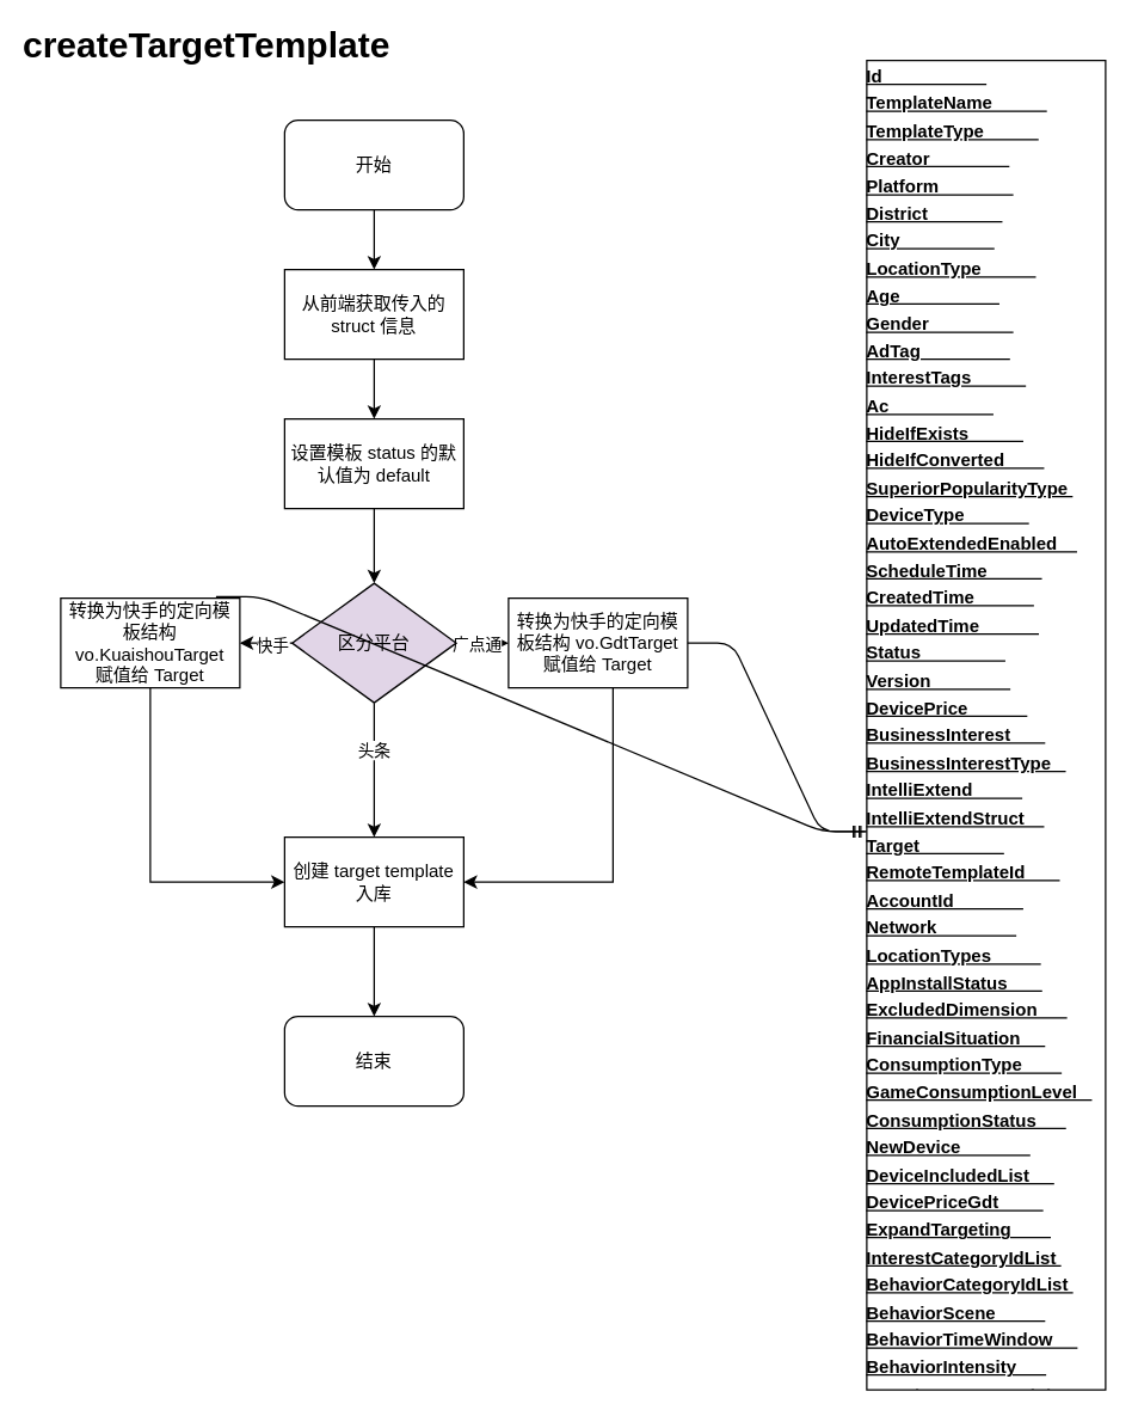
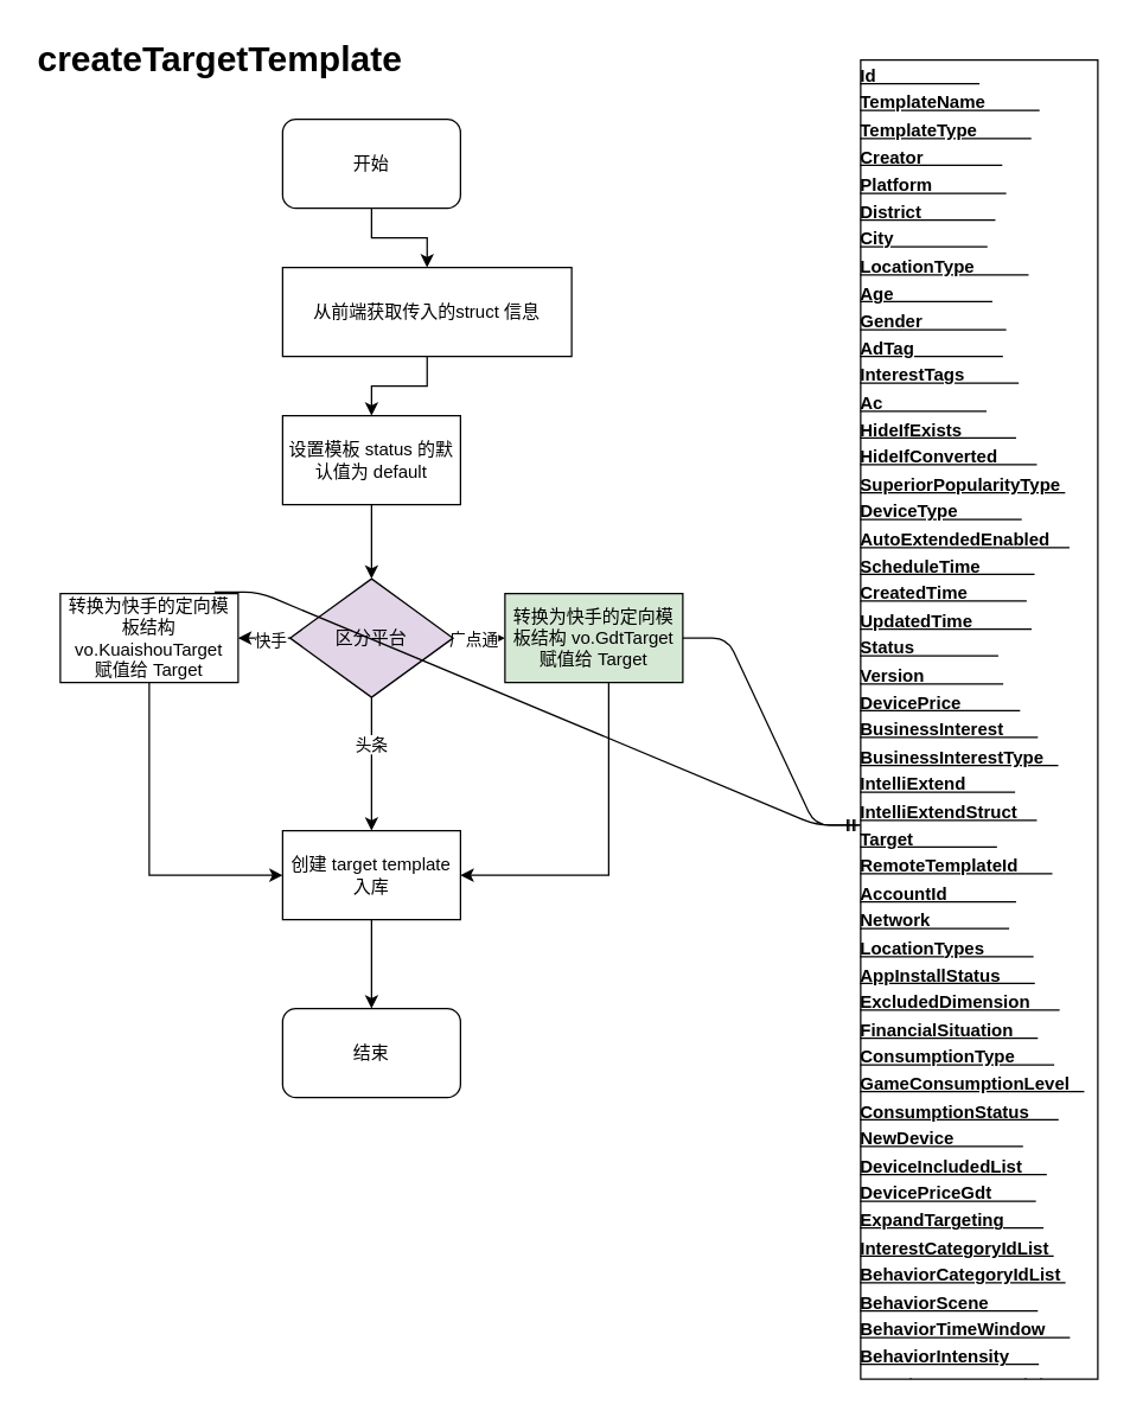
  <mxCell id="0" />
  <mxCell id="1" parent="0" />
- <mxCell id="2" value="&lt;h1&gt;createTargetTemplate&lt;/h1&gt;" style="text;html=1;strokeColor=none;fillColor=none;spacing=5;spacingTop=-20;whiteSpace=wrap;overflow=hidden;rounded=0;" vertex="1" parent="1"><mxGeometry x="10" y="10" width="270" height="40" as="geometry" /></mxCell>
+ <mxCell id="2" value="&lt;h1&gt;createTargetTemplate&lt;/h1&gt;" style="text;html=1;strokeColor=none;fillColor=none;spacing=5;spacingTop=-20;whiteSpace=wrap;overflow=hidden;rounded=0;" vertex="1" parent="1"><mxGeometry x="20" y="20" width="270" height="40" as="geometry" /></mxCell>
  <mxCell id="3" style="edgeStyle=orthogonalEdgeStyle;rounded=0;orthogonalLoop=1;jettySize=auto;html=1;entryX=0.5;entryY=0;entryDx=0;entryDy=0;" edge="1" parent="1" source="4" target="6"><mxGeometry relative="1" as="geometry" /></mxCell>
  <mxCell id="4" value="开始" style="rounded=1;whiteSpace=wrap;html=1;" vertex="1" parent="1"><mxGeometry x="190" y="80" width="120" height="60" as="geometry" /></mxCell>
  <mxCell id="5" style="edgeStyle=orthogonalEdgeStyle;rounded=0;orthogonalLoop=1;jettySize=auto;html=1;entryX=0.5;entryY=0;entryDx=0;entryDy=0;" edge="1" parent="1" source="6" target="9"><mxGeometry relative="1" as="geometry" /></mxCell>
- <mxCell id="6" value="从前端获取传入的struct 信息" style="rounded=0;whiteSpace=wrap;html=1;" vertex="1" parent="1"><mxGeometry x="190" y="180" width="120" height="60" as="geometry" /></mxCell>
+ <mxCell id="6" value="从前端获取传入的struct 信息" style="rounded=0;whiteSpace=wrap;html=1;" vertex="1" parent="1"><mxGeometry x="190" y="180" width="195" height="60" as="geometry" /></mxCell>
  <mxCell id="7" value="&lt;p style=&quot;margin: 4px 0px 0px&quot;&gt;&lt;b&gt;&lt;u&gt;Id&amp;nbsp; &amp;nbsp; &amp;nbsp; &amp;nbsp; &amp;nbsp; &amp;nbsp; &amp;nbsp; &amp;nbsp; &amp;nbsp; &amp;nbsp; &amp;nbsp;&lt;/u&gt;&lt;/b&gt;&lt;/p&gt;&lt;p style=&quot;margin: 4px 0px 0px&quot;&gt;&lt;b&gt;&lt;u&gt;TemplateName&amp;nbsp; &amp;nbsp; &amp;nbsp; &amp;nbsp; &amp;nbsp; &amp;nbsp;&lt;/u&gt;&lt;/b&gt;&lt;/p&gt;&lt;p style=&quot;margin: 4px 0px 0px&quot;&gt;&lt;b&gt;&lt;u&gt;TemplateType&amp;nbsp; &amp;nbsp; &amp;nbsp; &amp;nbsp; &amp;nbsp; &amp;nbsp;&lt;/u&gt;&lt;/b&gt;&lt;/p&gt;&lt;p style=&quot;margin: 4px 0px 0px&quot;&gt;&lt;b&gt;&lt;u&gt;Creator&amp;nbsp; &amp;nbsp; &amp;nbsp; &amp;nbsp; &amp;nbsp; &amp;nbsp; &amp;nbsp; &amp;nbsp;&amp;nbsp;&lt;/u&gt;&lt;/b&gt;&lt;/p&gt;&lt;p style=&quot;margin: 4px 0px 0px&quot;&gt;&lt;b&gt;&lt;u&gt;Platform&amp;nbsp; &amp;nbsp; &amp;nbsp; &amp;nbsp; &amp;nbsp; &amp;nbsp; &amp;nbsp; &amp;nbsp;&lt;/u&gt;&lt;/b&gt;&lt;/p&gt;&lt;p style=&quot;margin: 4px 0px 0px&quot;&gt;&lt;b&gt;&lt;u&gt;District&amp;nbsp; &amp;nbsp; &amp;nbsp; &amp;nbsp; &amp;nbsp; &amp;nbsp; &amp;nbsp; &amp;nbsp;&lt;/u&gt;&lt;/b&gt;&lt;/p&gt;&lt;p style=&quot;margin: 4px 0px 0px&quot;&gt;&lt;b&gt;&lt;u&gt;City&amp;nbsp; &amp;nbsp; &amp;nbsp; &amp;nbsp; &amp;nbsp; &amp;nbsp; &amp;nbsp; &amp;nbsp; &amp;nbsp; &amp;nbsp;&lt;/u&gt;&lt;/b&gt;&lt;/p&gt;&lt;p style=&quot;margin: 4px 0px 0px&quot;&gt;&lt;b&gt;&lt;u&gt;LocationType&amp;nbsp; &amp;nbsp; &amp;nbsp; &amp;nbsp; &amp;nbsp; &amp;nbsp;&lt;/u&gt;&lt;/b&gt;&lt;/p&gt;&lt;p style=&quot;margin: 4px 0px 0px&quot;&gt;&lt;b&gt;&lt;u&gt;Age&amp;nbsp; &amp;nbsp; &amp;nbsp; &amp;nbsp; &amp;nbsp; &amp;nbsp; &amp;nbsp; &amp;nbsp; &amp;nbsp; &amp;nbsp;&amp;nbsp;&lt;/u&gt;&lt;/b&gt;&lt;/p&gt;&lt;p style=&quot;margin: 4px 0px 0px&quot;&gt;&lt;b&gt;&lt;u&gt;Gender&amp;nbsp; &amp;nbsp; &amp;nbsp; &amp;nbsp; &amp;nbsp; &amp;nbsp; &amp;nbsp; &amp;nbsp; &amp;nbsp;&lt;/u&gt;&lt;/b&gt;&lt;/p&gt;&lt;p style=&quot;margin: 4px 0px 0px&quot;&gt;&lt;b&gt;&lt;u&gt;AdTag&amp;nbsp; &amp;nbsp; &amp;nbsp; &amp;nbsp; &amp;nbsp; &amp;nbsp; &amp;nbsp; &amp;nbsp; &amp;nbsp;&amp;nbsp;&lt;/u&gt;&lt;/b&gt;&lt;/p&gt;&lt;p style=&quot;margin: 4px 0px 0px&quot;&gt;&lt;b&gt;&lt;u&gt;InterestTags&amp;nbsp; &amp;nbsp; &amp;nbsp; &amp;nbsp; &amp;nbsp; &amp;nbsp;&lt;/u&gt;&lt;/b&gt;&lt;/p&gt;&lt;p style=&quot;margin: 4px 0px 0px&quot;&gt;&lt;b&gt;&lt;u&gt;Ac&amp;nbsp; &amp;nbsp; &amp;nbsp; &amp;nbsp; &amp;nbsp; &amp;nbsp; &amp;nbsp; &amp;nbsp; &amp;nbsp; &amp;nbsp; &amp;nbsp;&lt;/u&gt;&lt;/b&gt;&lt;/p&gt;&lt;p style=&quot;margin: 4px 0px 0px&quot;&gt;&lt;b&gt;&lt;u&gt;HideIfExists&amp;nbsp; &amp;nbsp; &amp;nbsp; &amp;nbsp; &amp;nbsp; &amp;nbsp;&lt;/u&gt;&lt;/b&gt;&lt;/p&gt;&lt;p style=&quot;margin: 4px 0px 0px&quot;&gt;&lt;b&gt;&lt;u&gt;HideIfConverted&amp;nbsp; &amp;nbsp; &amp;nbsp; &amp;nbsp;&amp;nbsp;&lt;/u&gt;&lt;/b&gt;&lt;/p&gt;&lt;p style=&quot;margin: 4px 0px 0px&quot;&gt;&lt;b&gt;&lt;u&gt;SuperiorPopularityType&amp;nbsp;&lt;/u&gt;&lt;/b&gt;&lt;/p&gt;&lt;p style=&quot;margin: 4px 0px 0px&quot;&gt;&lt;b&gt;&lt;u&gt;DeviceType&amp;nbsp; &amp;nbsp; &amp;nbsp; &amp;nbsp; &amp;nbsp; &amp;nbsp; &amp;nbsp;&lt;/u&gt;&lt;/b&gt;&lt;/p&gt;&lt;p style=&quot;margin: 4px 0px 0px&quot;&gt;&lt;b&gt;&lt;u&gt;AutoExtendedEnabled&amp;nbsp; &amp;nbsp;&amp;nbsp;&lt;/u&gt;&lt;/b&gt;&lt;/p&gt;&lt;p style=&quot;margin: 4px 0px 0px&quot;&gt;&lt;b&gt;&lt;u&gt;ScheduleTime&amp;nbsp; &amp;nbsp; &amp;nbsp; &amp;nbsp; &amp;nbsp; &amp;nbsp;&lt;/u&gt;&lt;/b&gt;&lt;/p&gt;&lt;p style=&quot;margin: 4px 0px 0px&quot;&gt;&lt;b&gt;&lt;u&gt;CreatedTime&amp;nbsp; &amp;nbsp; &amp;nbsp; &amp;nbsp; &amp;nbsp; &amp;nbsp;&amp;nbsp;&lt;/u&gt;&lt;/b&gt;&lt;/p&gt;&lt;p style=&quot;margin: 4px 0px 0px&quot;&gt;&lt;b&gt;&lt;u&gt;UpdatedTime&amp;nbsp; &amp;nbsp; &amp;nbsp; &amp;nbsp; &amp;nbsp; &amp;nbsp;&amp;nbsp;&lt;/u&gt;&lt;/b&gt;&lt;/p&gt;&lt;p style=&quot;margin: 4px 0px 0px&quot;&gt;&lt;b&gt;&lt;u&gt;Status&amp;nbsp; &amp;nbsp; &amp;nbsp; &amp;nbsp; &amp;nbsp; &amp;nbsp; &amp;nbsp; &amp;nbsp; &amp;nbsp;&lt;/u&gt;&lt;/b&gt;&lt;/p&gt;&lt;p style=&quot;margin: 4px 0px 0px&quot;&gt;&lt;b&gt;&lt;u&gt;Version&amp;nbsp; &amp;nbsp; &amp;nbsp; &amp;nbsp; &amp;nbsp; &amp;nbsp; &amp;nbsp; &amp;nbsp;&amp;nbsp;&lt;/u&gt;&lt;/b&gt;&lt;/p&gt;&lt;p style=&quot;margin: 4px 0px 0px&quot;&gt;&lt;b&gt;&lt;u&gt;DevicePrice&amp;nbsp; &amp;nbsp; &amp;nbsp; &amp;nbsp; &amp;nbsp; &amp;nbsp;&amp;nbsp;&lt;/u&gt;&lt;/b&gt;&lt;/p&gt;&lt;p style=&quot;margin: 4px 0px 0px&quot;&gt;&lt;b&gt;&lt;u&gt;BusinessInterest&amp;nbsp; &amp;nbsp; &amp;nbsp; &amp;nbsp;&lt;/u&gt;&lt;/b&gt;&lt;/p&gt;&lt;p style=&quot;margin: 4px 0px 0px&quot;&gt;&lt;b&gt;&lt;u&gt;BusinessInterestType&amp;nbsp; &amp;nbsp;&lt;/u&gt;&lt;/b&gt;&lt;/p&gt;&lt;p style=&quot;margin: 4px 0px 0px&quot;&gt;&lt;b&gt;&lt;u&gt;IntelliExtend&amp;nbsp; &amp;nbsp; &amp;nbsp; &amp;nbsp; &amp;nbsp;&amp;nbsp;&lt;/u&gt;&lt;/b&gt;&lt;/p&gt;&lt;p style=&quot;margin: 4px 0px 0px&quot;&gt;&lt;b&gt;&lt;u&gt;IntelliExtendStruct&amp;nbsp; &amp;nbsp;&amp;nbsp;&lt;/u&gt;&lt;/b&gt;&lt;/p&gt;&lt;p style=&quot;margin: 4px 0px 0px&quot;&gt;&lt;b&gt;&lt;u&gt;Target&amp;nbsp; &amp;nbsp; &amp;nbsp; &amp;nbsp; &amp;nbsp; &amp;nbsp; &amp;nbsp; &amp;nbsp; &amp;nbsp;&lt;/u&gt;&lt;/b&gt;&lt;/p&gt;&lt;p style=&quot;margin: 4px 0px 0px&quot;&gt;&lt;b&gt;&lt;u&gt;RemoteTemplateId&amp;nbsp; &amp;nbsp; &amp;nbsp; &amp;nbsp;&lt;/u&gt;&lt;/b&gt;&lt;/p&gt;&lt;p style=&quot;margin: 4px 0px 0px&quot;&gt;&lt;b&gt;&lt;u&gt;AccountId&amp;nbsp; &amp;nbsp; &amp;nbsp; &amp;nbsp; &amp;nbsp; &amp;nbsp; &amp;nbsp;&amp;nbsp;&lt;/u&gt;&lt;/b&gt;&lt;/p&gt;&lt;p style=&quot;margin: 4px 0px 0px&quot;&gt;&lt;b&gt;&lt;u&gt;Network&amp;nbsp; &amp;nbsp; &amp;nbsp; &amp;nbsp; &amp;nbsp; &amp;nbsp; &amp;nbsp; &amp;nbsp;&amp;nbsp;&lt;/u&gt;&lt;/b&gt;&lt;/p&gt;&lt;p style=&quot;margin: 4px 0px 0px&quot;&gt;&lt;b&gt;&lt;u&gt;LocationTypes&amp;nbsp; &amp;nbsp; &amp;nbsp; &amp;nbsp; &amp;nbsp;&amp;nbsp;&lt;/u&gt;&lt;/b&gt;&lt;/p&gt;&lt;p style=&quot;margin: 4px 0px 0px&quot;&gt;&lt;b&gt;&lt;u&gt;AppInstallStatus&amp;nbsp; &amp;nbsp; &amp;nbsp; &amp;nbsp;&lt;/u&gt;&lt;/b&gt;&lt;/p&gt;&lt;p style=&quot;margin: 4px 0px 0px&quot;&gt;&lt;b&gt;&lt;u&gt;ExcludedDimension&amp;nbsp; &amp;nbsp; &amp;nbsp;&amp;nbsp;&lt;/u&gt;&lt;/b&gt;&lt;/p&gt;&lt;p style=&quot;margin: 4px 0px 0px&quot;&gt;&lt;b&gt;&lt;u&gt;FinancialSituation&amp;nbsp; &amp;nbsp; &amp;nbsp;&lt;/u&gt;&lt;/b&gt;&lt;/p&gt;&lt;p style=&quot;margin: 4px 0px 0px&quot;&gt;&lt;b&gt;&lt;u&gt;ConsumptionType&amp;nbsp; &amp;nbsp; &amp;nbsp; &amp;nbsp;&amp;nbsp;&lt;/u&gt;&lt;/b&gt;&lt;/p&gt;&lt;p style=&quot;margin: 4px 0px 0px&quot;&gt;&lt;b&gt;&lt;u&gt;GameConsumptionLevel&amp;nbsp; &amp;nbsp;&lt;/u&gt;&lt;/b&gt;&lt;/p&gt;&lt;p style=&quot;margin: 4px 0px 0px&quot;&gt;&lt;b&gt;&lt;u&gt;ConsumptionStatus&amp;nbsp; &amp;nbsp; &amp;nbsp;&amp;nbsp;&lt;/u&gt;&lt;/b&gt;&lt;/p&gt;&lt;p style=&quot;margin: 4px 0px 0px&quot;&gt;&lt;b&gt;&lt;u&gt;NewDevice&amp;nbsp; &amp;nbsp; &amp;nbsp; &amp;nbsp; &amp;nbsp; &amp;nbsp; &amp;nbsp;&amp;nbsp;&lt;/u&gt;&lt;/b&gt;&lt;/p&gt;&lt;p style=&quot;margin: 4px 0px 0px&quot;&gt;&lt;b&gt;&lt;u&gt;DeviceIncludedList&amp;nbsp; &amp;nbsp; &amp;nbsp;&lt;/u&gt;&lt;/b&gt;&lt;/p&gt;&lt;p style=&quot;margin: 4px 0px 0px&quot;&gt;&lt;b&gt;&lt;u&gt;DevicePriceGdt&amp;nbsp; &amp;nbsp; &amp;nbsp; &amp;nbsp; &amp;nbsp;&lt;/u&gt;&lt;/b&gt;&lt;/p&gt;&lt;p style=&quot;margin: 4px 0px 0px&quot;&gt;&lt;b&gt;&lt;u&gt;ExpandTargeting&amp;nbsp; &amp;nbsp; &amp;nbsp; &amp;nbsp;&amp;nbsp;&lt;/u&gt;&lt;/b&gt;&lt;/p&gt;&lt;p style=&quot;margin: 4px 0px 0px&quot;&gt;&lt;b&gt;&lt;u&gt;InterestCategoryIdList&amp;nbsp;&lt;/u&gt;&lt;/b&gt;&lt;/p&gt;&lt;p style=&quot;margin: 4px 0px 0px&quot;&gt;&lt;b&gt;&lt;u&gt;BehaviorCategoryIdList&amp;nbsp;&lt;/u&gt;&lt;/b&gt;&lt;/p&gt;&lt;p style=&quot;margin: 4px 0px 0px&quot;&gt;&lt;b&gt;&lt;u&gt;BehaviorScene&amp;nbsp; &amp;nbsp; &amp;nbsp; &amp;nbsp; &amp;nbsp;&amp;nbsp;&lt;/u&gt;&lt;/b&gt;&lt;/p&gt;&lt;p style=&quot;margin: 4px 0px 0px&quot;&gt;&lt;b&gt;&lt;u&gt;BehaviorTimeWindow&amp;nbsp; &amp;nbsp; &amp;nbsp;&lt;/u&gt;&lt;/b&gt;&lt;/p&gt;&lt;p style=&quot;margin: 4px 0px 0px&quot;&gt;&lt;b&gt;&lt;u&gt;BehaviorIntensity&amp;nbsp; &amp;nbsp; &amp;nbsp;&amp;nbsp;&lt;/u&gt;&lt;/b&gt;&lt;/p&gt;&lt;p style=&quot;margin: 4px 0px 0px&quot;&gt;&lt;b&gt;&lt;u&gt;IntentionCategoryIdList&lt;/u&gt;&lt;/b&gt;&lt;/p&gt;" style="verticalAlign=top;align=left;overflow=fill;fontSize=12;fontFamily=Helvetica;html=1;" vertex="1" parent="1"><mxGeometry x="580" y="40" width="160" height="890" as="geometry" /></mxCell>
  <mxCell id="8" style="edgeStyle=orthogonalEdgeStyle;rounded=0;orthogonalLoop=1;jettySize=auto;html=1;entryX=0.5;entryY=0;entryDx=0;entryDy=0;" edge="1" parent="1" source="9" target="16"><mxGeometry relative="1" as="geometry" /></mxCell>
  <mxCell id="9" value="设置模板 status 的默认值为 default" style="rounded=0;whiteSpace=wrap;html=1;" vertex="1" parent="1"><mxGeometry x="190" y="280" width="120" height="60" as="geometry" /></mxCell>
  <mxCell id="10" value="" style="edgeStyle=orthogonalEdgeStyle;rounded=0;orthogonalLoop=1;jettySize=auto;html=1;" edge="1" parent="1" source="16" target="18"><mxGeometry relative="1" as="geometry" /></mxCell>
  <mxCell id="11" value="快手" style="edgeLabel;html=1;align=center;verticalAlign=middle;resizable=0;points=[];" vertex="1" connectable="0" parent="10"><mxGeometry x="-0.378" y="1" relative="1" as="geometry"><mxPoint as="offset" /></mxGeometry></mxCell>
  <mxCell id="12" value="" style="edgeStyle=orthogonalEdgeStyle;rounded=0;orthogonalLoop=1;jettySize=auto;html=1;" edge="1" parent="1" source="16" target="20"><mxGeometry relative="1" as="geometry" /></mxCell>
  <mxCell id="13" value="广点通" style="edgeLabel;html=1;align=center;verticalAlign=middle;resizable=0;points=[];" vertex="1" connectable="0" parent="12"><mxGeometry x="-0.422" relative="1" as="geometry"><mxPoint as="offset" /></mxGeometry></mxCell>
  <mxCell id="14" value="" style="edgeStyle=orthogonalEdgeStyle;rounded=0;orthogonalLoop=1;jettySize=auto;html=1;" edge="1" parent="1" source="16" target="22"><mxGeometry relative="1" as="geometry" /></mxCell>
  <mxCell id="15" value="头条" style="edgeLabel;html=1;align=center;verticalAlign=middle;resizable=0;points=[];" vertex="1" connectable="0" parent="14"><mxGeometry x="-0.311" y="-1" relative="1" as="geometry"><mxPoint as="offset" /></mxGeometry></mxCell>
  <mxCell id="16" value="区分平台" style="rhombus;whiteSpace=wrap;html=1;fillColor=#e1d5e7;" vertex="1" parent="1"><mxGeometry x="195" y="390" width="110" height="80" as="geometry" /></mxCell>
  <mxCell id="17" style="edgeStyle=orthogonalEdgeStyle;rounded=0;orthogonalLoop=1;jettySize=auto;html=1;entryX=0;entryY=0.5;entryDx=0;entryDy=0;" edge="1" parent="1" source="18" target="22"><mxGeometry relative="1" as="geometry"><Array as="points"><mxPoint x="100" y="590" /></Array></mxGeometry></mxCell>
  <mxCell id="18" value="转换为快手的定向模板结构 vo.KuaishouTarget&lt;br&gt;赋值给 Target" style="whiteSpace=wrap;html=1;" vertex="1" parent="1"><mxGeometry x="40" y="400" width="120" height="60" as="geometry" /></mxCell>
  <mxCell id="19" style="edgeStyle=orthogonalEdgeStyle;rounded=0;orthogonalLoop=1;jettySize=auto;html=1;entryX=1;entryY=0.5;entryDx=0;entryDy=0;" edge="1" parent="1" source="20" target="22"><mxGeometry relative="1" as="geometry"><Array as="points"><mxPoint x="410" y="590" /></Array></mxGeometry></mxCell>
- <mxCell id="20" value="&lt;span&gt;转换为快手的定向模板结构 vo.GdtTarget&lt;/span&gt;&lt;br&gt;&lt;span&gt;赋值给 Target&lt;/span&gt;" style="whiteSpace=wrap;html=1;" vertex="1" parent="1"><mxGeometry x="340" y="400" width="120" height="60" as="geometry" /></mxCell>
+ <mxCell id="20" value="&lt;span&gt;转换为快手的定向模板结构 vo.GdtTarget&lt;/span&gt;&lt;br&gt;&lt;span&gt;赋值给 Target&lt;/span&gt;" style="whiteSpace=wrap;html=1;fillColor=#d5e8d4;" vertex="1" parent="1"><mxGeometry x="340" y="400" width="120" height="60" as="geometry" /></mxCell>
  <mxCell id="21" style="edgeStyle=orthogonalEdgeStyle;rounded=0;orthogonalLoop=1;jettySize=auto;html=1;entryX=0.5;entryY=0;entryDx=0;entryDy=0;" edge="1" parent="1" source="22" target="25"><mxGeometry relative="1" as="geometry" /></mxCell>
  <mxCell id="22" value="创建 target template&lt;br&gt;入库" style="whiteSpace=wrap;html=1;" vertex="1" parent="1"><mxGeometry x="190" y="560" width="120" height="60" as="geometry" /></mxCell>
  <mxCell id="23" value="" style="edgeStyle=entityRelationEdgeStyle;fontSize=12;html=1;endArrow=ERmandOne;entryX=0;entryY=0.58;entryDx=0;entryDy=0;entryPerimeter=0;exitX=0.867;exitY=-0.017;exitDx=0;exitDy=0;exitPerimeter=0;" edge="1" parent="1" source="18" target="7"><mxGeometry width="100" height="100" relative="1" as="geometry"><mxPoint x="440" y="430" as="sourcePoint" /><mxPoint x="570" y="550" as="targetPoint" /></mxGeometry></mxCell>
  <mxCell id="24" value="" style="edgeStyle=entityRelationEdgeStyle;fontSize=12;html=1;endArrow=ERmandOne;entryX=-0.006;entryY=0.58;entryDx=0;entryDy=0;entryPerimeter=0;exitX=1;exitY=0.5;exitDx=0;exitDy=0;" edge="1" parent="1" source="20" target="7"><mxGeometry width="100" height="100" relative="1" as="geometry"><mxPoint x="154.04" y="408.98" as="sourcePoint" /><mxPoint x="590" y="566.2" as="targetPoint" /></mxGeometry></mxCell>
  <mxCell id="25" value="结束" style="rounded=1;whiteSpace=wrap;html=1;" vertex="1" parent="1"><mxGeometry x="190" y="680" width="120" height="60" as="geometry" /></mxCell>
